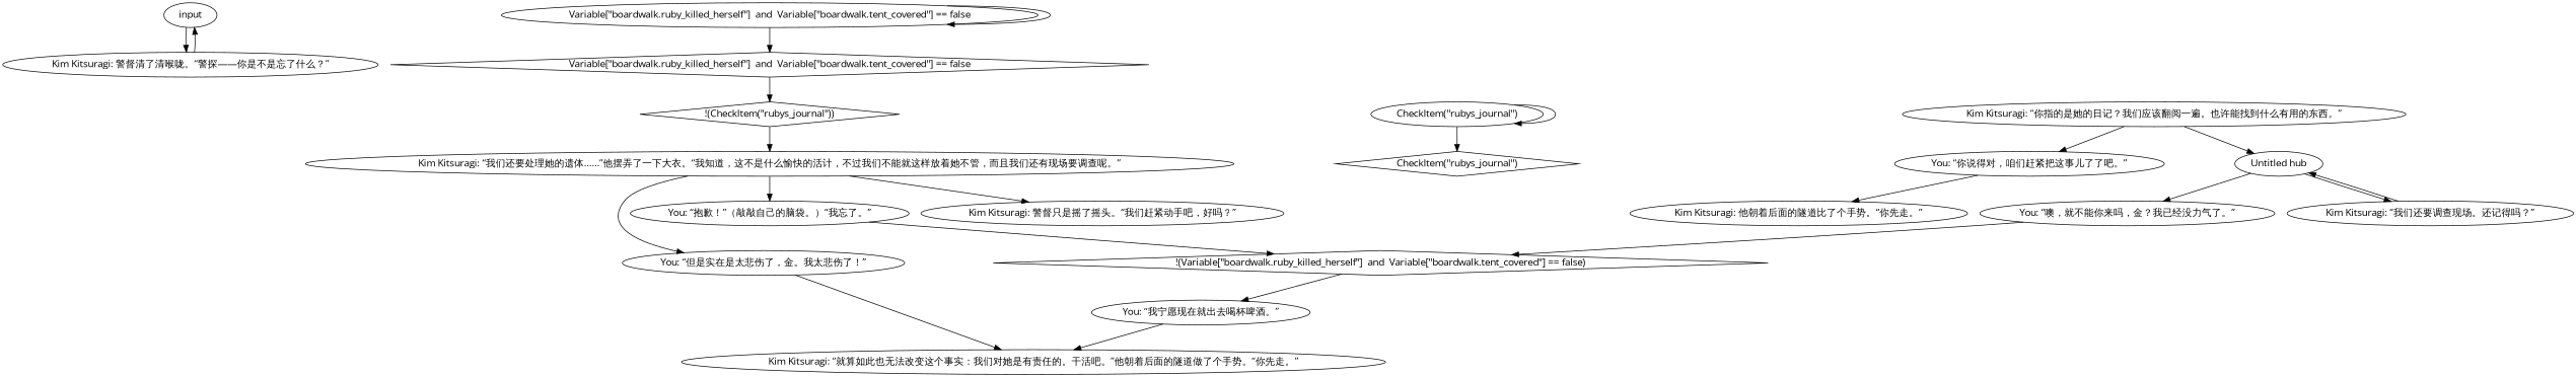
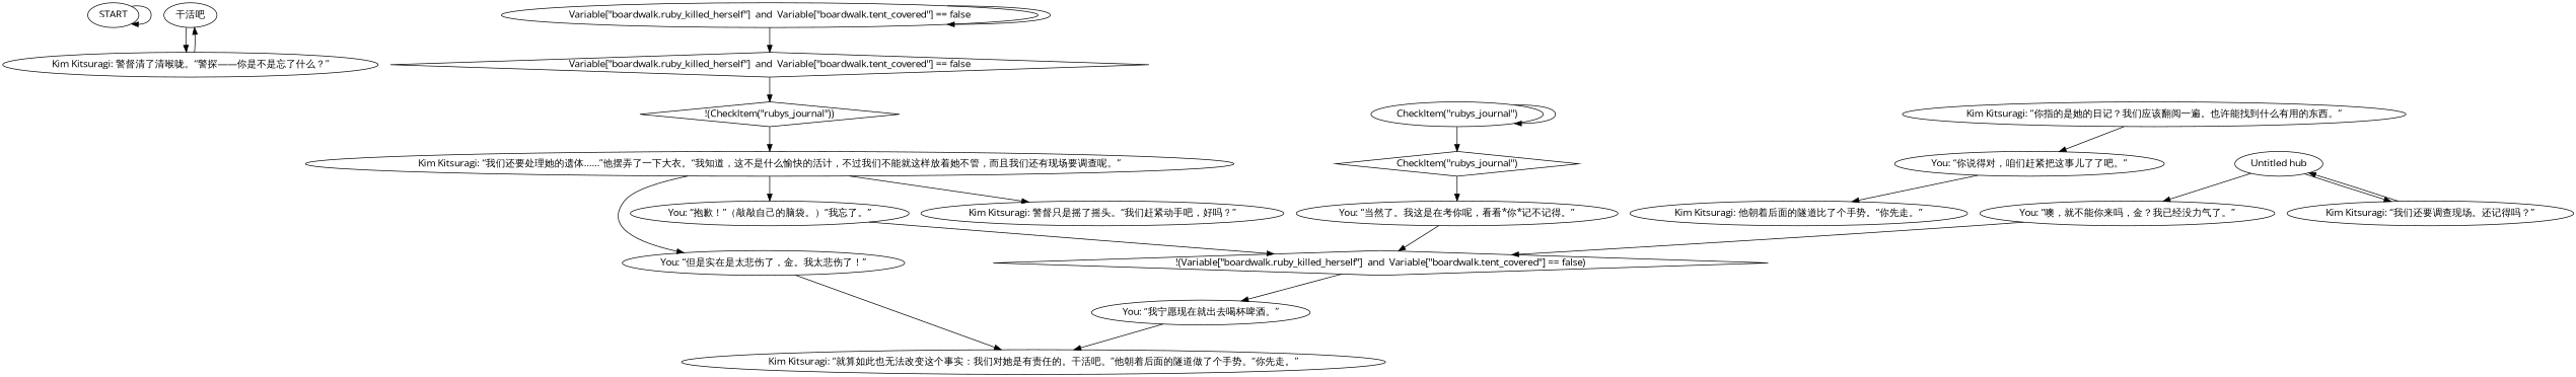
  digraph {
    fontname="Open Sans"
    node [fontname="Open Sans"]
    edge [fontname="Open Sans"]
-   n2 [label=input]
+   n1 [label=START]
+   n2 [label="干活吧"]
    n3 [label="Kim Kitsuragi: 警督清了清喉咙。“警探——你是不是忘了什么？”"]
    n4 [label="Variable[\"boardwalk.ruby_killed_herself\"]  and  Variable[\"boardwalk.tent_covered\"] == false"]
    n5 [label="Variable[\"boardwalk.ruby_killed_herself\"]  and  Variable[\"boardwalk.tent_covered\"] == false" shape=diamond]
    n6 [label="!(CheckItem(\"rubys_journal\"))" shape=diamond]
    n7 [label="Kim Kitsuragi: “我们还要处理她的遗体……”他摆弄了一下大衣。“我知道，这不是什么愉快的活计，不过我们不能就这样放着她不管，而且我们还有现场要调查呢。”"]
    n8 [label="!(Variable[\"boardwalk.ruby_killed_herself\"]  and  Variable[\"boardwalk.tent_covered\"] == false)" shape=diamond]
    n9 [label="You: “我宁愿现在就出去喝杯啤酒。”"]
    n10 [label="Kim Kitsuragi: “就算如此也无法改变这个事实：我们对她是有责任的。干活吧。”他朝着后面的隧道做了个手势。“你先走。”"]
    n11 [label="Kim Kitsuragi: 警督只是摇了摇头。“我们赶紧动手吧，好吗？”"]
    n12 [label="You: “你说得对，咱们赶紧把这事儿了了吧。”"]
    n13 [label="Kim Kitsuragi: 他朝着后面的隧道比了个手势。“你先走。”"]
    n14 [label="You: “抱歉！”（敲敲自己的脑袋。）“我忘了。”"]
    n15 [label="CheckItem(\"rubys_journal\")"]
    n16 [label="CheckItem(\"rubys_journal\")" shape=diamond]
+   n17 [label="You: “当然了。我这是在考你呢，看看*你*记不记得。”"]
    n18 [label="You: “但是实在是太悲伤了，金。我太悲伤了！”"]
    n19 [label="Kim Kitsuragi: “我们还要调查现场。还记得吗？”"]
    n20 [label="Untitled hub"]
    n21 [label="You: “噢，就不能你来吗，金？我已经没力气了。”"]
    n22 [label="Kim Kitsuragi: “你指的是她的日记？我们应该翻阅一遍。也许能找到什么有用的东西。”"]
+   n1 -> n1
    n2 -> n3
    n3 -> n2
    n4 -> n4
    n4 -> n5
    n5 -> n6
    n6 -> n7
    n7 -> n11
    n7 -> n14
    n7 -> n18
    n8 -> n9
    n9 -> n10
    n12 -> n13
    n14 -> n8
    n15 -> n15
    n15 -> n16
+   n16 -> n17
+   n17 -> n8
    n18 -> n10
    n19 -> n20
    n20 -> n19
    n20 -> n21
    n21 -> n8
    n22 -> n12
-   n22 -> n20
  }
